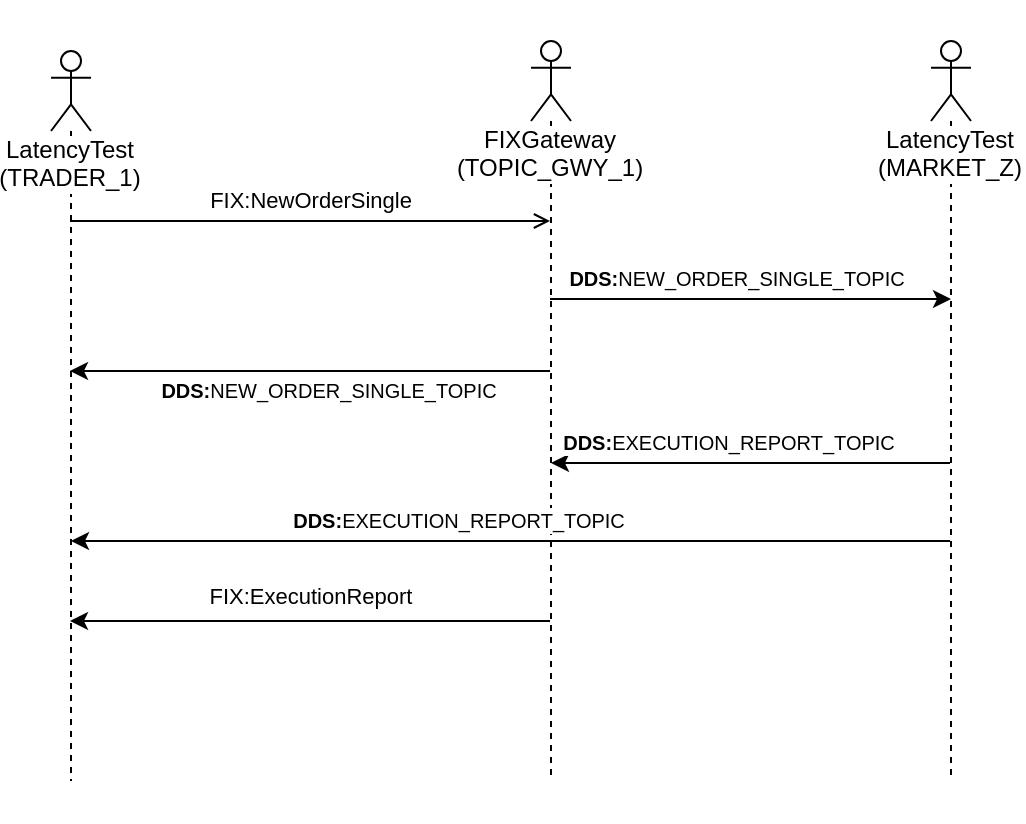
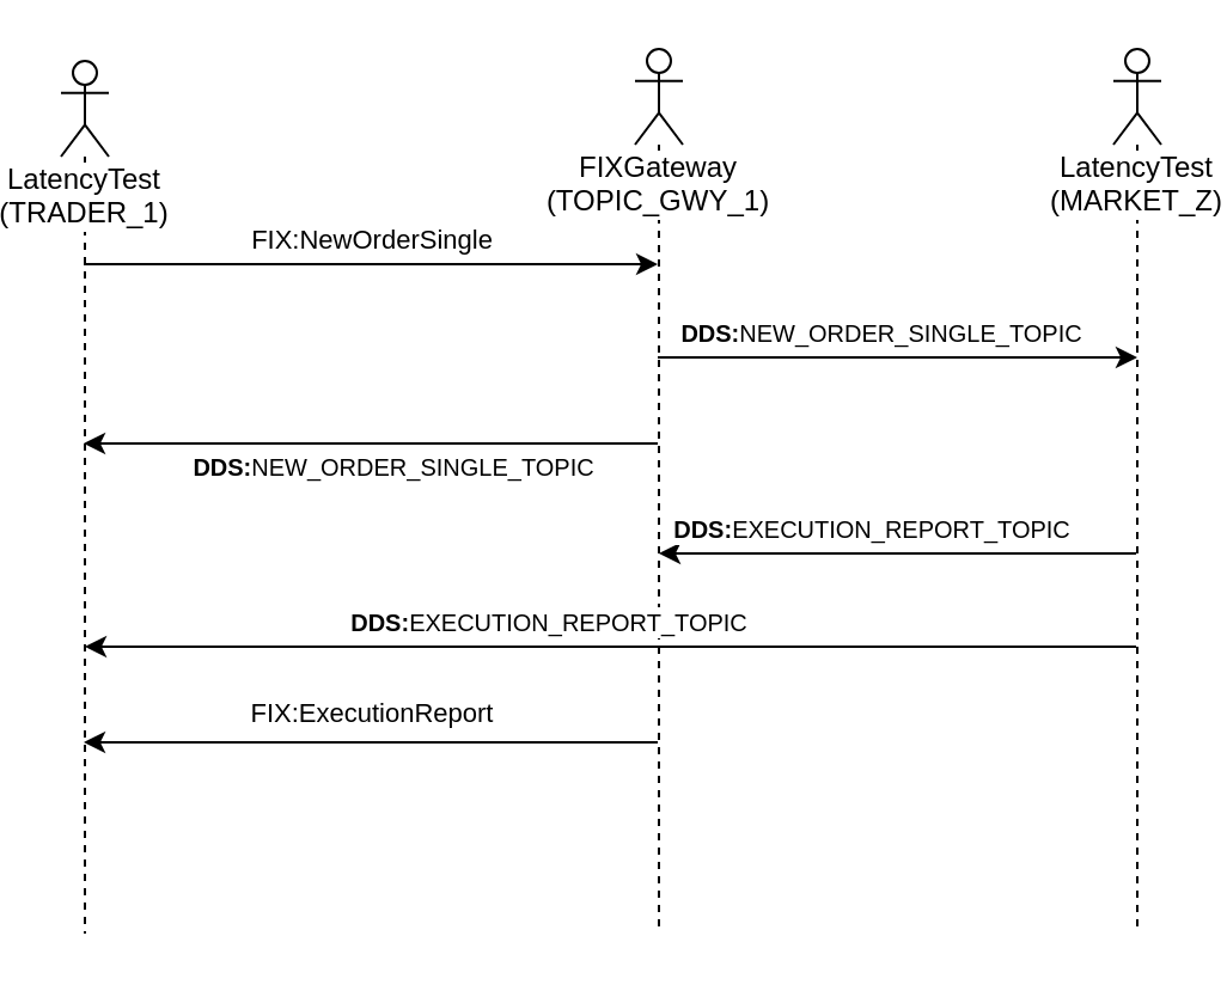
  <mxCell id="0" />
  <mxCell id="1" parent="0" />
  <mxCell id="2" value="LatencyTest&lt;br&gt;(TRADER_1)" style="shape=umlLifeline;participant=umlActor;perimeter=lifelinePerimeter;whiteSpace=wrap;html=1;container=1;collapsible=0;recursiveResize=0;verticalAlign=top;spacingTop=36;labelBackgroundColor=#ffffff;outlineConnect=0;" parent="1" vertex="1"><mxGeometry x="20" y="25" width="20" height="365" as="geometry" /></mxCell>
  <mxCell id="3" value="FIXGateway&lt;br&gt;(TOPIC_GWY_1)" style="shape=umlLifeline;participant=umlActor;perimeter=lifelinePerimeter;whiteSpace=wrap;html=1;container=1;collapsible=0;recursiveResize=0;verticalAlign=top;spacingTop=36;labelBackgroundColor=#ffffff;outlineConnect=0;" parent="1" vertex="1"><mxGeometry x="260" y="20" width="20" height="370" as="geometry" /></mxCell>
  <mxCell id="4" value="&lt;font style=&quot;font-size: 10px&quot;&gt;&lt;b&gt;DDS:&lt;/b&gt;EXECUTION_REPORT_TOPIC&lt;br&gt;&lt;/font&gt;" style="endArrow=classic;html=1;" parent="3" edge="1"><mxGeometry x="0.122" y="-10" relative="1" as="geometry"><mxPoint x="209.5" y="211" as="sourcePoint" /><mxPoint x="10" y="211" as="targetPoint" /><mxPoint x="1" as="offset" /><Array as="points" /></mxGeometry></mxCell>
  <mxCell id="5" value="LatencyTest&lt;br&gt;(MARKET_Z)" style="shape=umlLifeline;participant=umlActor;perimeter=lifelinePerimeter;whiteSpace=wrap;html=1;container=1;collapsible=0;recursiveResize=0;verticalAlign=top;spacingTop=36;labelBackgroundColor=#ffffff;outlineConnect=0;" parent="1" vertex="1"><mxGeometry x="460" y="20" width="20" height="370" as="geometry" /></mxCell>
- <mxCell id="6" value="FIX:NewOrderSingle" style="endArrow=open;html=1;" parent="1" source="2" target="3" edge="1"><mxGeometry x="0.004" y="10" relative="1" as="geometry"><mxPoint x="150" y="150" as="sourcePoint" /><mxPoint x="310" y="150" as="targetPoint" /><Array as="points"><mxPoint x="50" y="110" /><mxPoint x="240" y="110" /></Array><mxPoint as="offset" /></mxGeometry></mxCell>
+ <mxCell id="6" value="FIX:NewOrderSingle" style="endArrow=classic;html=1;" parent="1" source="2" target="3" edge="1"><mxGeometry x="0.004" y="10" relative="1" as="geometry"><mxPoint x="150" y="150" as="sourcePoint" /><mxPoint x="310" y="150" as="targetPoint" /><Array as="points"><mxPoint x="50" y="110" /><mxPoint x="240" y="110" /></Array><mxPoint as="offset" /></mxGeometry></mxCell>
  <mxCell id="7" value="&lt;br&gt;FIX:ExecutionReport" style="endArrow=classic;html=1;" parent="1" edge="1"><mxGeometry x="-0.004" y="-19" relative="1" as="geometry"><mxPoint x="269.5" y="310" as="sourcePoint" /><mxPoint x="29.5" y="310" as="targetPoint" /><Array as="points" /><mxPoint as="offset" /></mxGeometry></mxCell>
  <mxCell id="8" value="&lt;font style=&quot;font-size: 10px&quot;&gt;&lt;b&gt;DDS:&lt;/b&gt;NEW_ORDER_SINGLE_TOPIC&lt;br&gt;&lt;/font&gt;" style="endArrow=classic;html=1;" parent="1" edge="1"><mxGeometry x="-0.071" y="10" relative="1" as="geometry"><mxPoint x="269.5" y="149" as="sourcePoint" /><mxPoint x="470" y="149" as="targetPoint" /><Array as="points"><mxPoint x="340" y="149" /></Array><mxPoint as="offset" /></mxGeometry></mxCell>
  <mxCell id="9" value="&lt;font style=&quot;font-size: 10px&quot;&gt;&lt;b&gt;DDS:&lt;/b&gt;NEW_ORDER_SINGLE_TOPIC&lt;br&gt;&lt;/font&gt;" style="endArrow=classic;html=1;" edge="1" parent="1"><mxGeometry x="-0.071" y="10" relative="1" as="geometry"><mxPoint x="269.5" y="185" as="sourcePoint" /><mxPoint x="29.5" y="185" as="targetPoint" /><Array as="points" /><mxPoint as="offset" /></mxGeometry></mxCell>
  <mxCell id="10" value="&lt;font style=&quot;font-size: 10px&quot;&gt;&lt;b&gt;DDS:&lt;/b&gt;EXECUTION_REPORT_TOPIC&lt;br&gt;&lt;/font&gt;" style="endArrow=classic;html=1;" edge="1" parent="1"><mxGeometry x="0.122" y="-10" relative="1" as="geometry"><mxPoint x="469.5" y="270" as="sourcePoint" /><mxPoint x="30" y="270" as="targetPoint" /><mxPoint x="1" as="offset" /><Array as="points" /></mxGeometry></mxCell>
